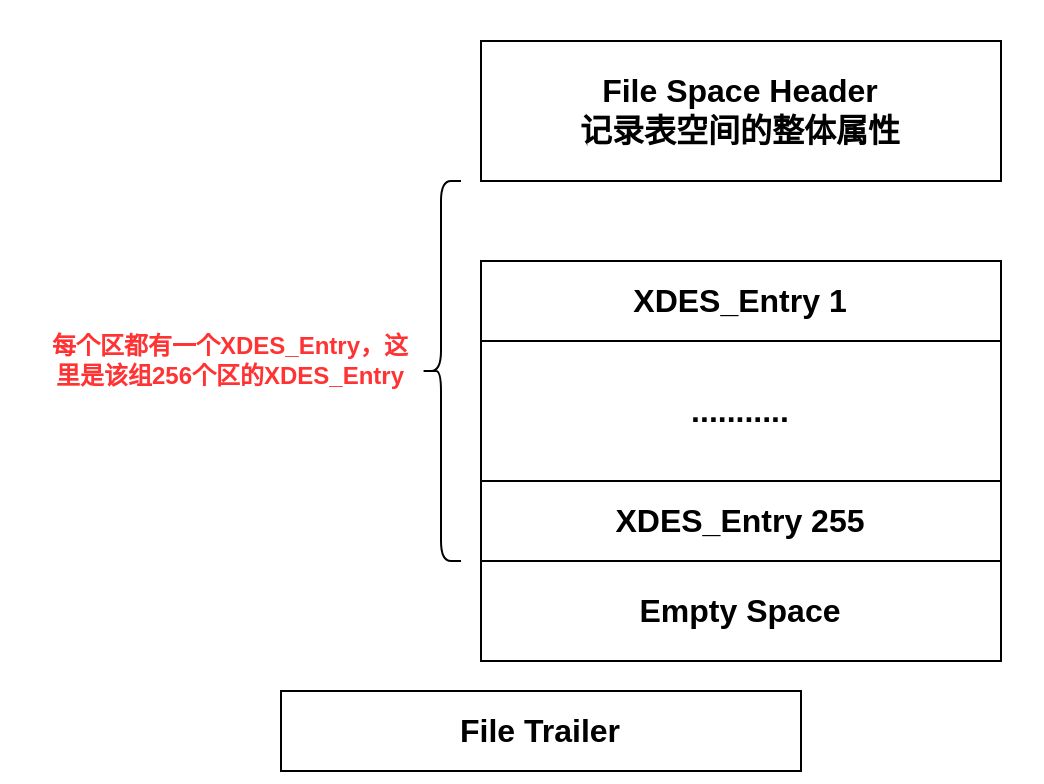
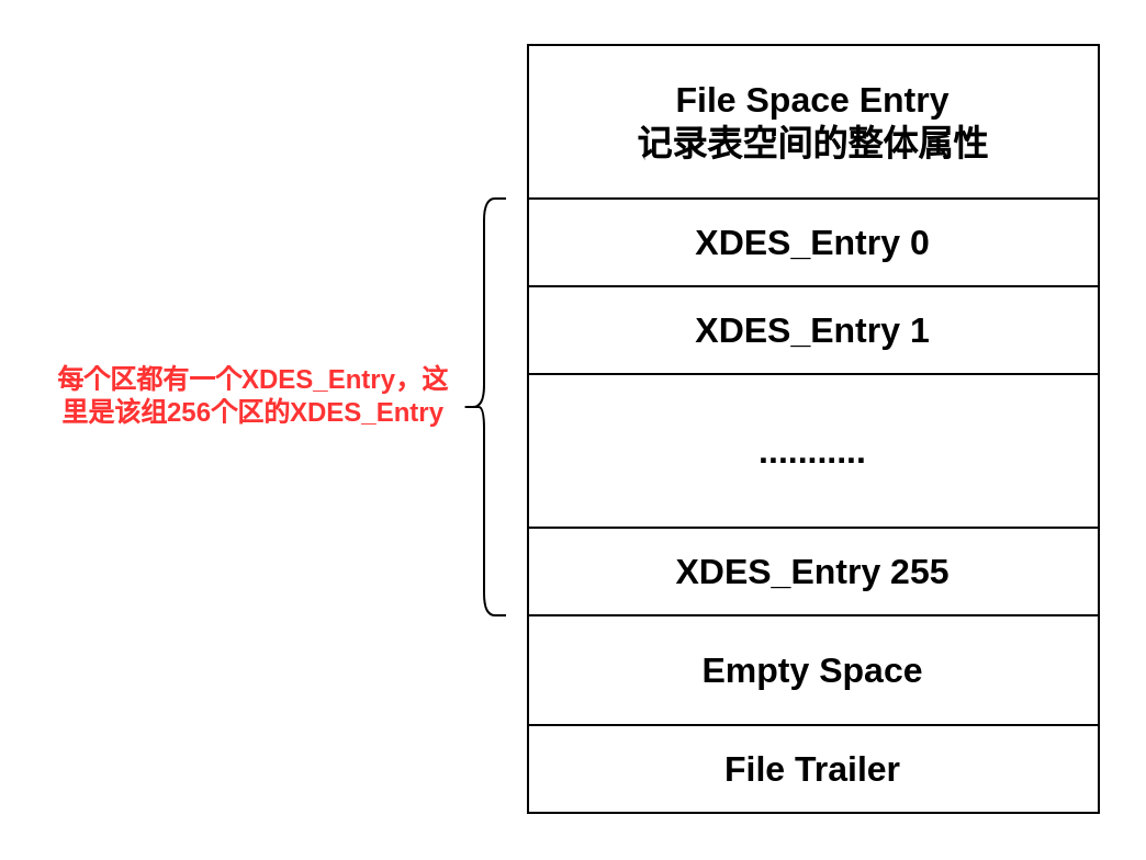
  <mxCell id="0" />
  <mxCell id="1" parent="0" />
- <mxCell id="2" value="&lt;b style=&quot;font-size: 16px&quot;&gt;File Space Header&lt;br&gt;记录表空间的整体属性&lt;br&gt;&lt;/b&gt;" style="rounded=0;whiteSpace=wrap;html=1;" vertex="1" parent="1"><mxGeometry x="240" y="20" width="260" height="70" as="geometry" /></mxCell>
+ <mxCell id="2" value="&lt;b style=&quot;font-size: 16px&quot;&gt;File Space Entry&lt;br&gt;记录表空间的整体属性&lt;br&gt;&lt;/b&gt;" style="rounded=0;whiteSpace=wrap;html=1;" vertex="1" parent="1"><mxGeometry x="240" y="20" width="260" height="70" as="geometry" /></mxCell>
+ <mxCell id="3" value="&lt;b style=&quot;font-size: 16px&quot;&gt;XDES_Entry 0&lt;br&gt;&lt;/b&gt;" style="rounded=0;whiteSpace=wrap;html=1;" vertex="1" parent="1"><mxGeometry x="240" y="90" width="260" height="40" as="geometry" /></mxCell>
  <mxCell id="4" value="&lt;b style=&quot;font-size: 16px&quot;&gt;XDES_Entry 1&lt;br&gt;&lt;/b&gt;" style="rounded=0;whiteSpace=wrap;html=1;" vertex="1" parent="1"><mxGeometry x="240" y="130" width="260" height="40" as="geometry" /></mxCell>
  <mxCell id="5" value="&lt;b style=&quot;font-size: 16px&quot;&gt;XDES_Entry 255&lt;br&gt;&lt;/b&gt;" style="rounded=0;whiteSpace=wrap;html=1;" vertex="1" parent="1"><mxGeometry x="240" y="240" width="260" height="40" as="geometry" /></mxCell>
  <mxCell id="6" value="&lt;b style=&quot;font-size: 16px&quot;&gt;...........&lt;br&gt;&lt;/b&gt;" style="rounded=0;whiteSpace=wrap;html=1;" vertex="1" parent="1"><mxGeometry x="240" y="170" width="260" height="70" as="geometry" /></mxCell>
  <mxCell id="7" value="&lt;b&gt;&lt;font color=&quot;#ff3333&quot;&gt;每个区都有一个XDES_Entry，这里是该组256个区的XDES_Entry&lt;/font&gt;&lt;/b&gt;" style="text;html=1;strokeColor=none;fillColor=none;align=center;verticalAlign=middle;whiteSpace=wrap;rounded=0;" vertex="1" parent="1"><mxGeometry x="20" y="170" width="190" height="20" as="geometry" /></mxCell>
  <mxCell id="8" value="&lt;b style=&quot;font-size: 16px&quot;&gt;Empty Space&lt;br&gt;&lt;/b&gt;" style="rounded=0;whiteSpace=wrap;html=1;" vertex="1" parent="1"><mxGeometry x="240" y="280" width="260" height="50" as="geometry" /></mxCell>
- <mxCell id="9" value="&lt;b style=&quot;font-size: 16px&quot;&gt;File Trailer&lt;br&gt;&lt;/b&gt;" style="rounded=0;whiteSpace=wrap;html=1;" vertex="1" parent="1"><mxGeometry x="140" y="345" width="260" height="40" as="geometry" /></mxCell>
+ <mxCell id="9" value="&lt;b style=&quot;font-size: 16px&quot;&gt;File Trailer&lt;br&gt;&lt;/b&gt;" style="rounded=0;whiteSpace=wrap;html=1;" vertex="1" parent="1"><mxGeometry x="240" y="330" width="260" height="40" as="geometry" /></mxCell>
  <mxCell id="10" value="" style="shape=curlyBracket;whiteSpace=wrap;html=1;rounded=1;" vertex="1" parent="1"><mxGeometry x="210" y="90" width="20" height="190" as="geometry" /></mxCell>
